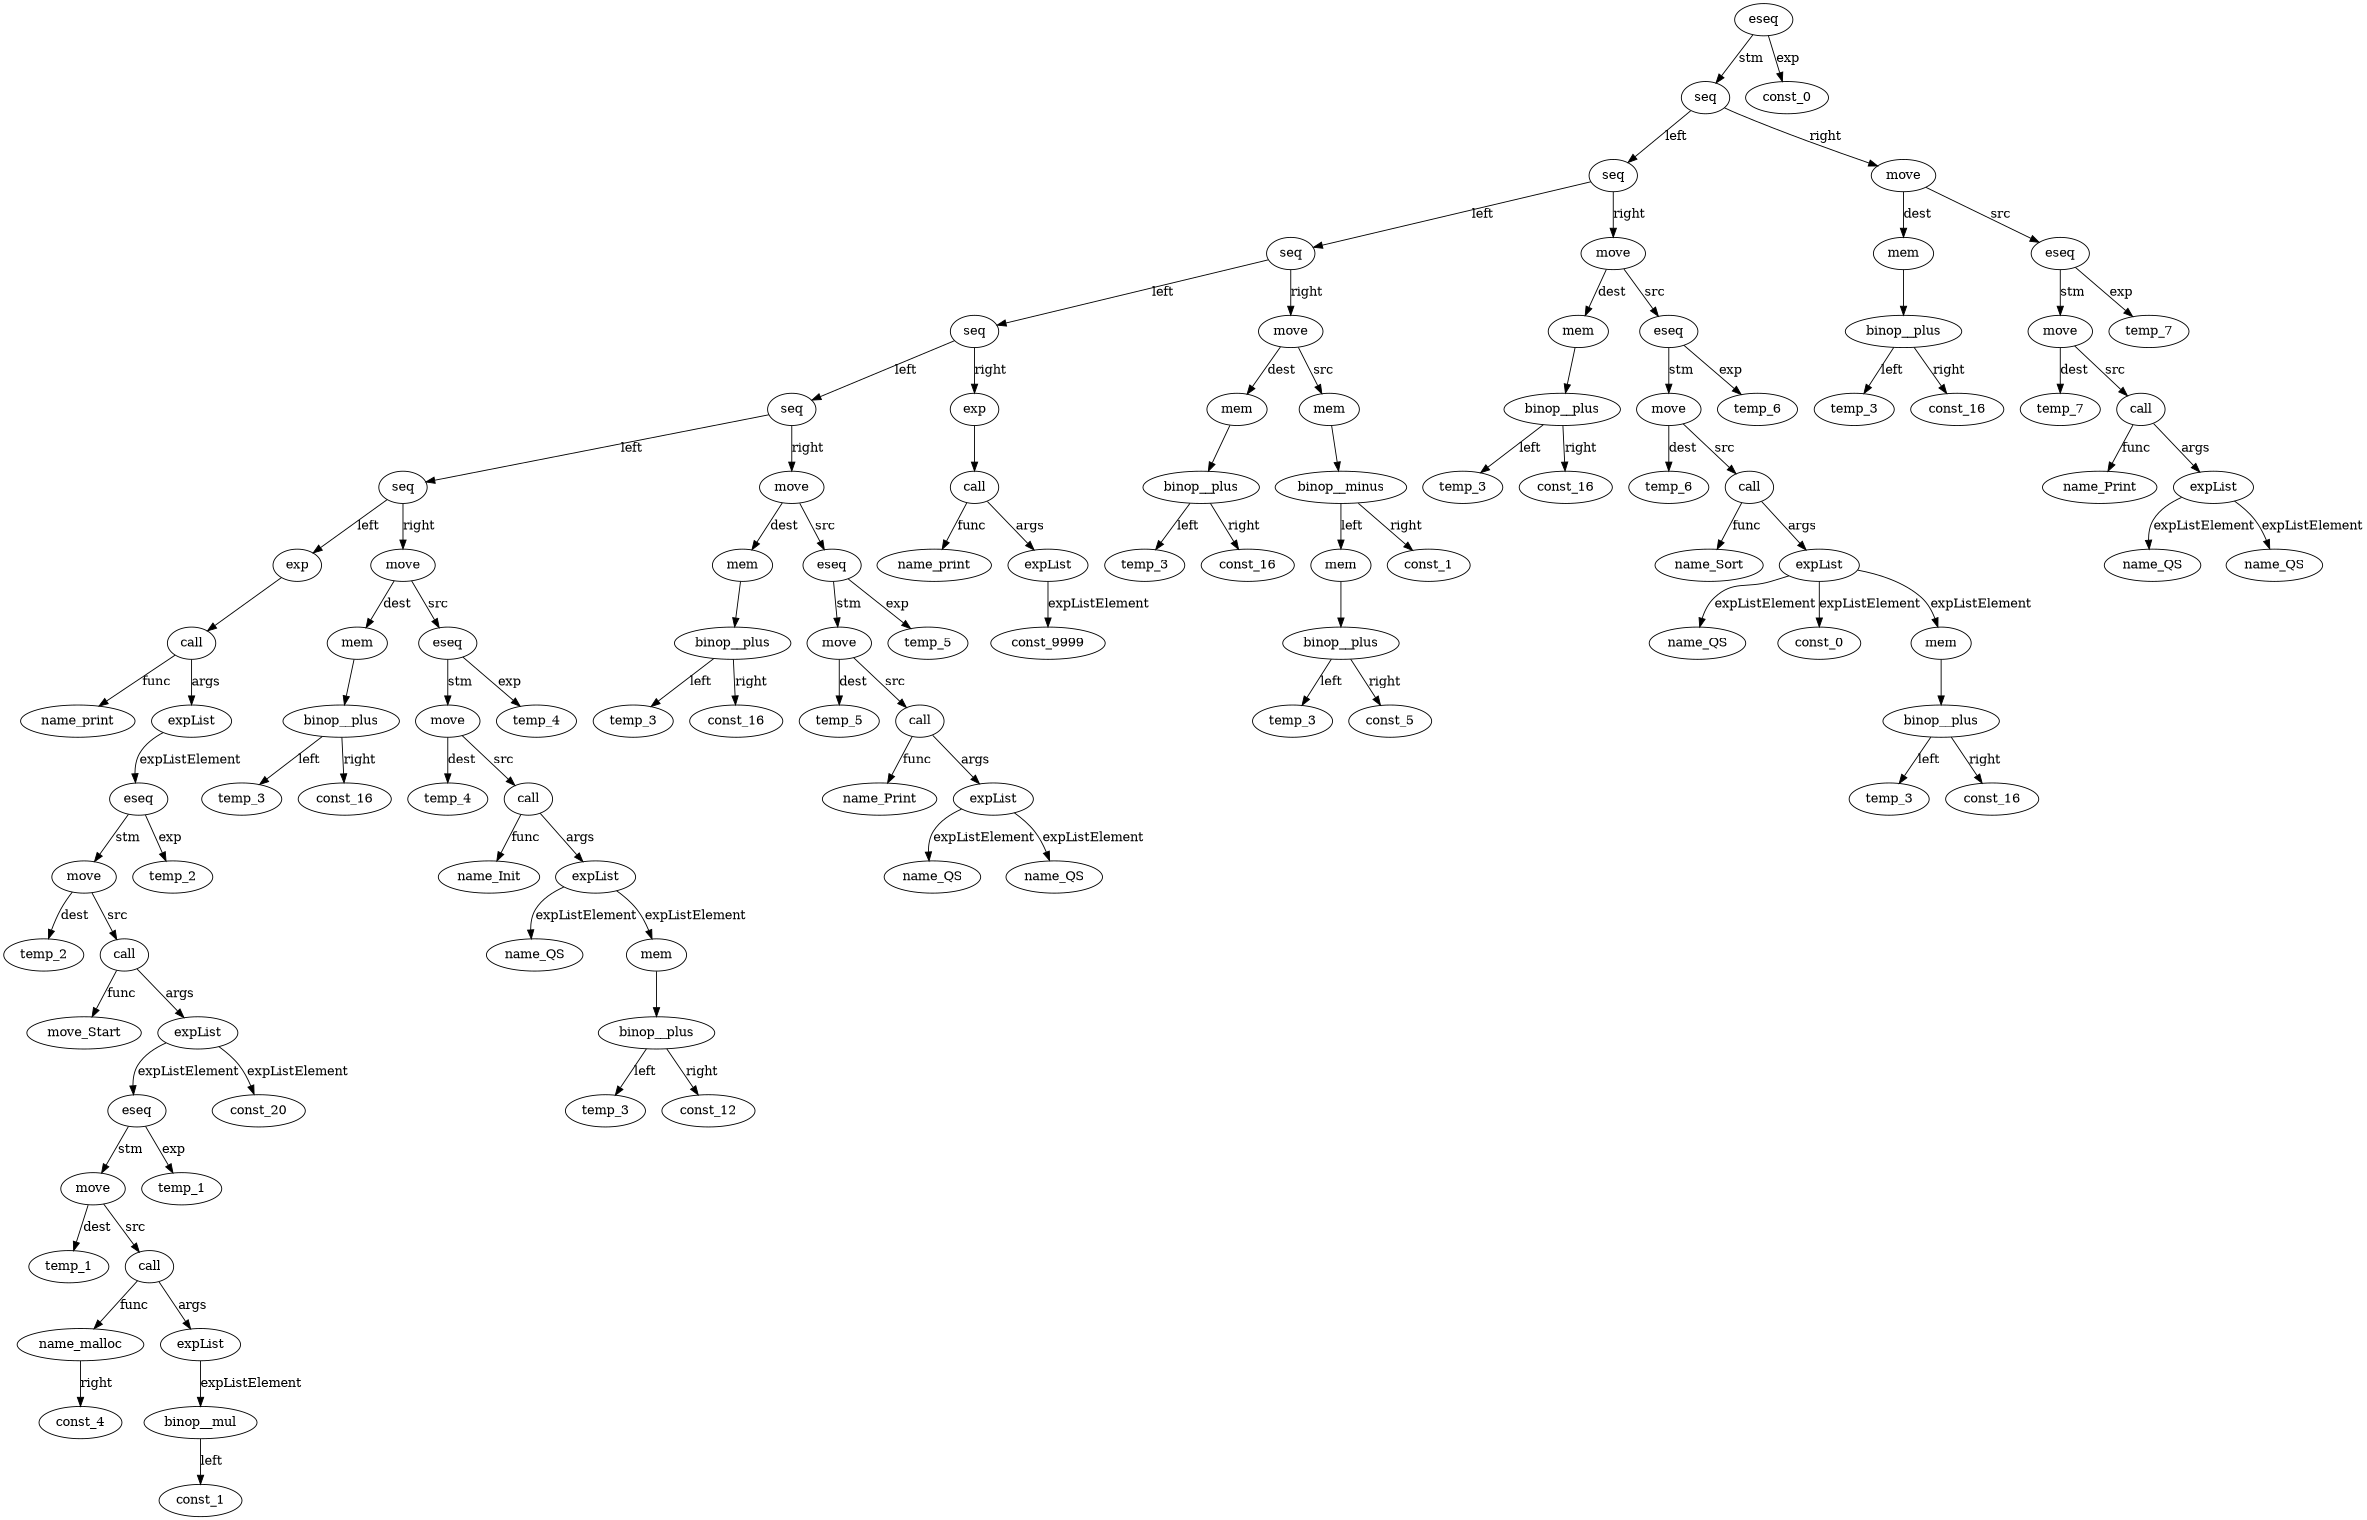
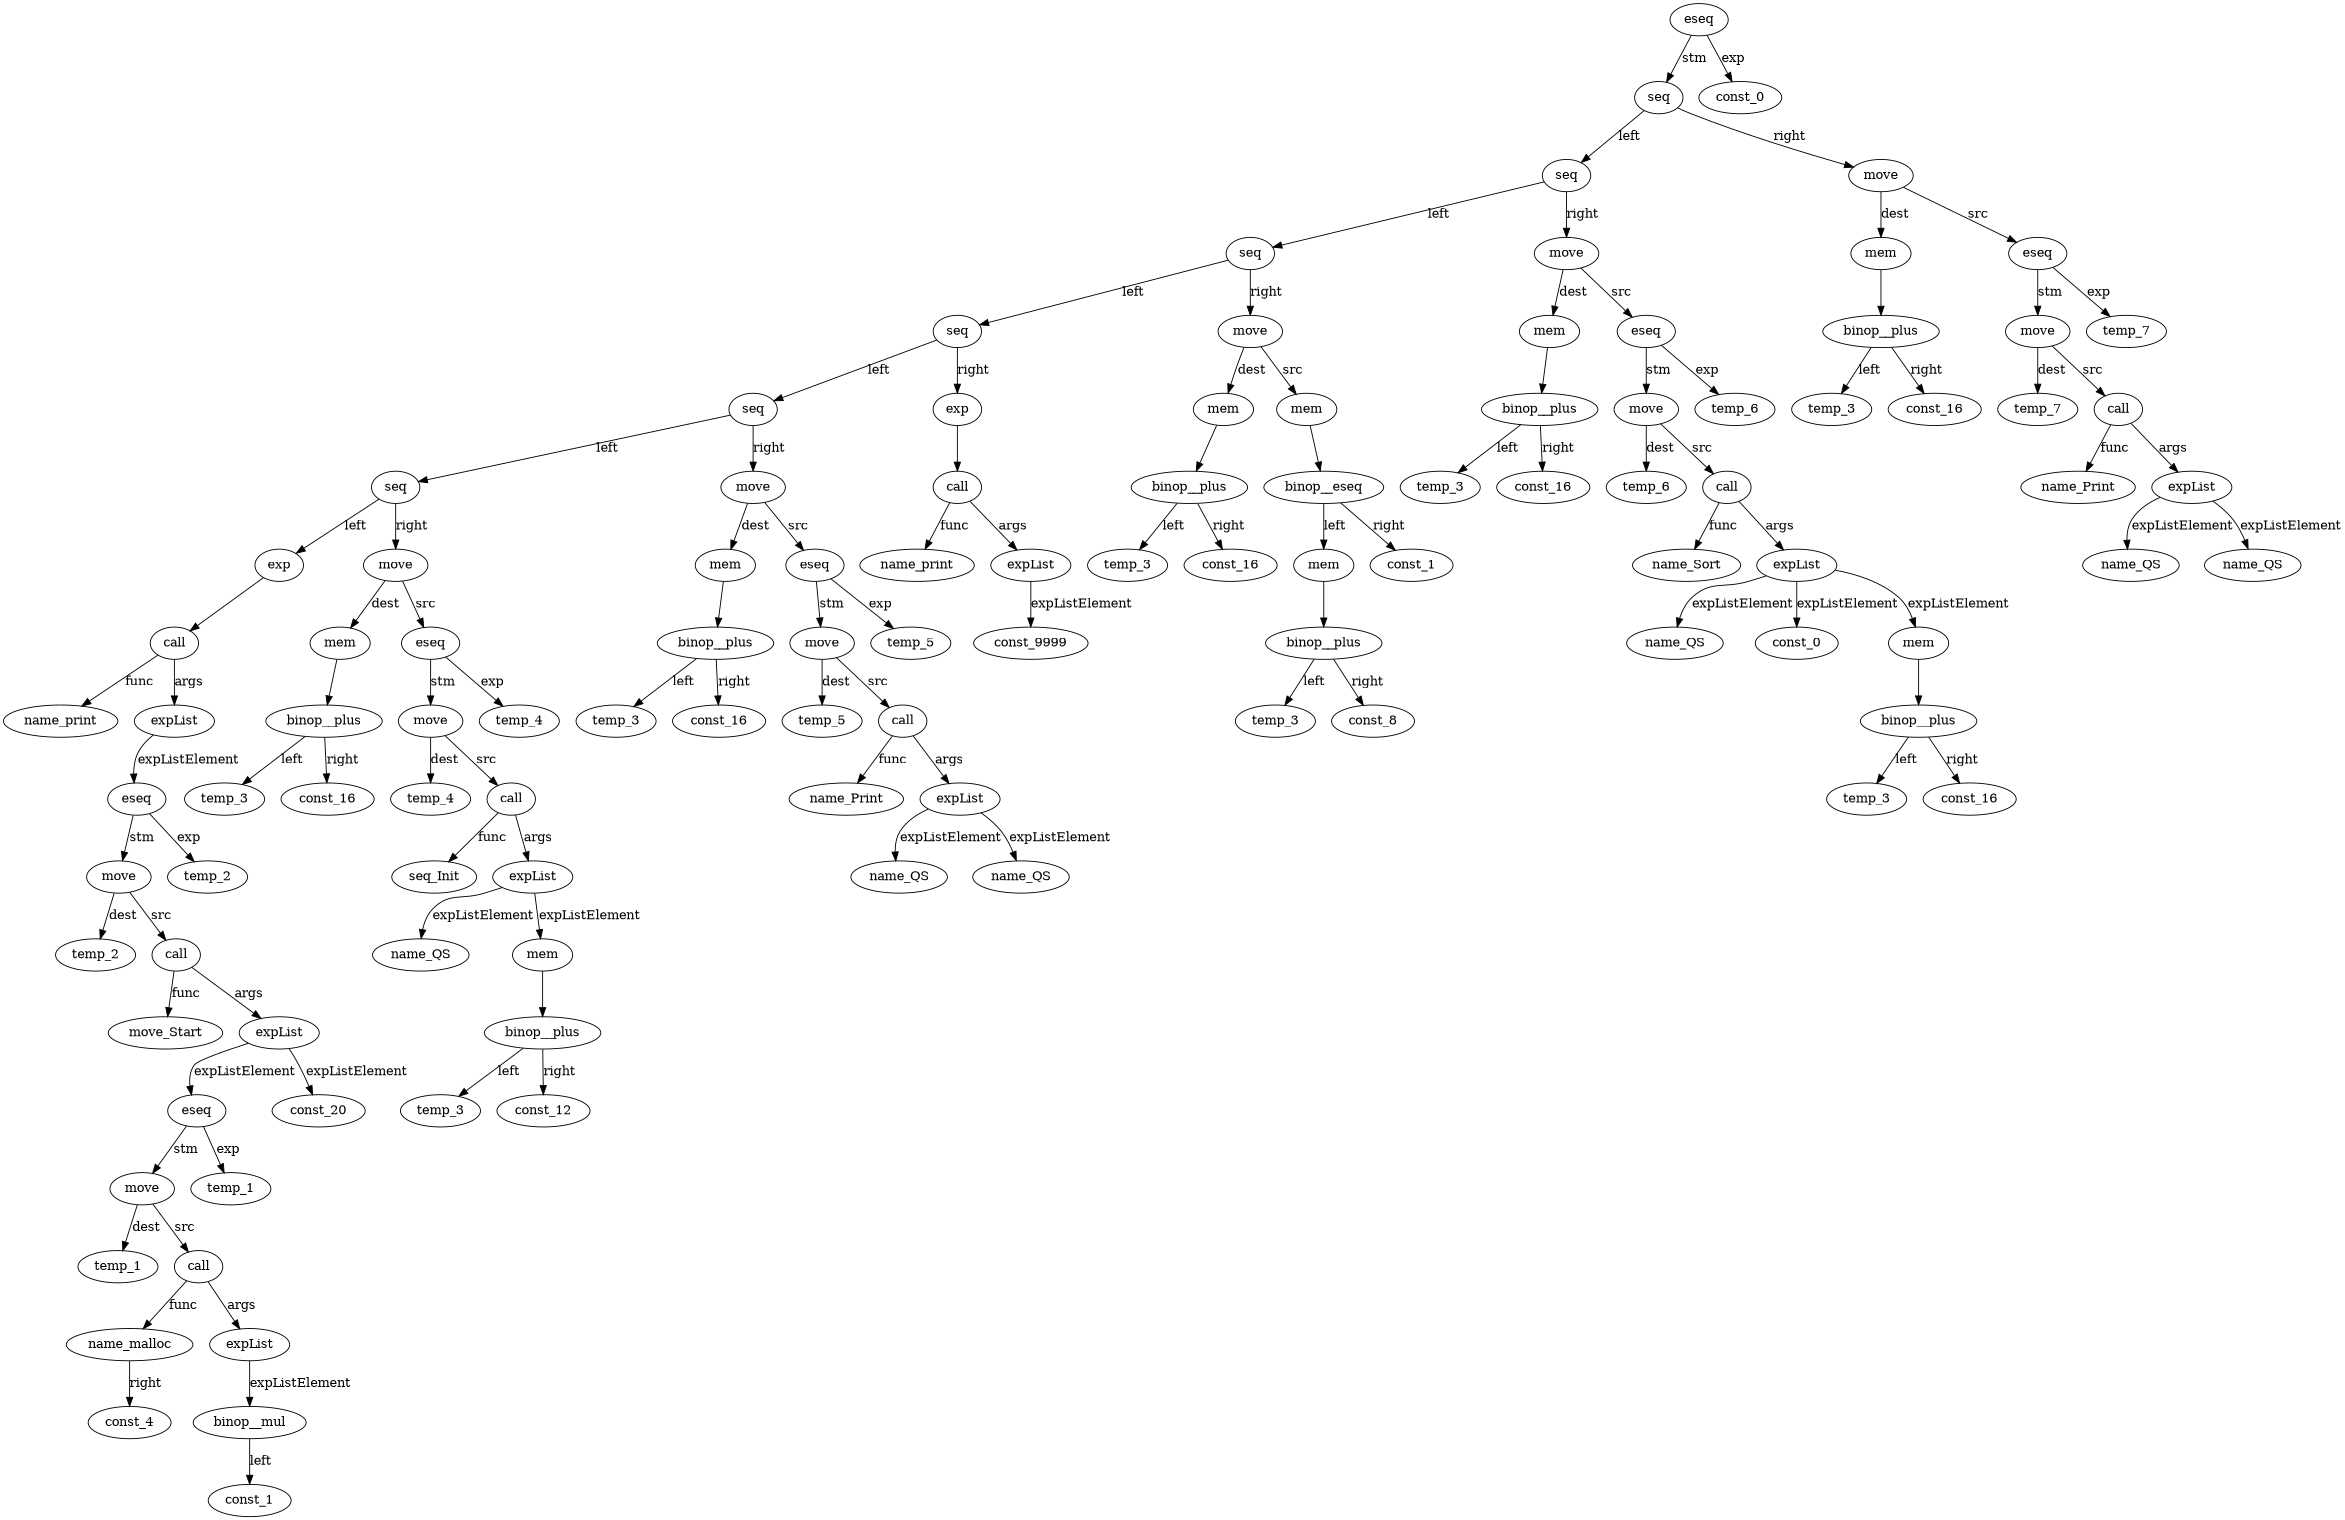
  digraph {
    n1 [label=name_print]
    n2 [label=temp_2]
    n3 [label=move_Start]
    n4 [label=temp_1]
    n5 [label=name_malloc]
    n6 [label=const_4]
    n7 [label=const_1]
    n8 [label=binop__mul]
    n9 [label=expList]
    n10 [label=call]
    n11 [label=move]
    n12 [label=temp_1]
    n13 [label=eseq]
    n14 [label=const_20]
    n15 [label=expList]
    n16 [label=call]
    n17 [label=move]
    n18 [label=temp_2]
    n19 [label=eseq]
    n20 [label=expList]
    n21 [label=call]
    n22 [label=exp]
    n23 [label=temp_3]
    n24 [label=const_16]
    n25 [label=binop__plus]
    n26 [label=mem]
    n27 [label=temp_4]
-   n28 [label=name_Init]
+   n28 [label=seq_Init]
    n29 [label=name_QS]
    n30 [label=temp_3]
    n31 [label=const_12]
    n32 [label=binop__plus]
    n33 [label=mem]
    n34 [label=expList]
    n35 [label=call]
    n36 [label=move]
    n37 [label=temp_4]
    n38 [label=eseq]
    n39 [label=move]
    n40 [label=seq]
    n41 [label=temp_3]
    n42 [label=const_16]
    n43 [label=binop__plus]
    n44 [label=mem]
    n45 [label=temp_5]
    n46 [label=name_Print]
    n47 [label=name_QS]
    n48 [label=name_QS]
    n49 [label=expList]
    n50 [label=call]
    n51 [label=move]
    n52 [label=temp_5]
    n53 [label=eseq]
    n54 [label=move]
    n55 [label=seq]
    n56 [label=name_print]
    n57 [label=const_9999]
    n58 [label=expList]
    n59 [label=call]
    n60 [label=exp]
    n61 [label=seq]
    n62 [label=temp_3]
    n63 [label=const_16]
    n64 [label=binop__plus]
    n65 [label=mem]
    n66 [label=temp_3]
-   n67 [label=const_5]
+   n67 [label=const_8]
    n68 [label=binop__plus]
    n69 [label=mem]
    n70 [label=const_1]
-   n71 [label=binop__minus]
+   n71 [label=binop__eseq]
    n72 [label=mem]
    n73 [label=move]
    n74 [label=seq]
    n75 [label=temp_3]
    n76 [label=const_16]
    n77 [label=binop__plus]
    n78 [label=mem]
    n79 [label=temp_6]
    n80 [label=name_Sort]
    n81 [label=name_QS]
    n82 [label=const_0]
    n83 [label=temp_3]
    n84 [label=const_16]
    n85 [label=binop__plus]
    n86 [label=mem]
    n87 [label=expList]
    n88 [label=call]
    n89 [label=move]
    n90 [label=temp_6]
    n91 [label=eseq]
    n92 [label=move]
    n93 [label=seq]
    n94 [label=temp_3]
    n95 [label=const_16]
    n96 [label=binop__plus]
    n97 [label=mem]
    n98 [label=temp_7]
    n99 [label=name_Print]
    n100 [label=name_QS]
    n101 [label=name_QS]
    n102 [label=expList]
    n103 [label=call]
    n104 [label=move]
    n105 [label=temp_7]
    n106 [label=eseq]
    n107 [label=move]
    n108 [label=seq]
    n109 [label=const_0]
    n110 [label=eseq]
    n5 -> n6 [label=right]
    n8 -> n7 [label=left]
    n9 -> n8 [label=expListElement]
    n10 -> n5 [label=func]
    n10 -> n9 [label=args]
    n11 -> n4 [label=dest]
    n11 -> n10 [label=src]
    n13 -> n11 [label=stm]
    n13 -> n12 [label=exp]
    n15 -> n13 [label=expListElement]
    n15 -> n14 [label=expListElement]
    n16 -> n3 [label=func]
    n16 -> n15 [label=args]
    n17 -> n2 [label=dest]
    n17 -> n16 [label=src]
    n19 -> n17 [label=stm]
    n19 -> n18 [label=exp]
    n20 -> n19 [label=expListElement]
    n21 -> n1 [label=func]
    n21 -> n20 [label=args]
    n22 -> n21
    n25 -> n23 [label=left]
    n25 -> n24 [label=right]
    n26 -> n25
    n32 -> n30 [label=left]
    n32 -> n31 [label=right]
    n33 -> n32
    n34 -> n29 [label=expListElement]
    n34 -> n33 [label=expListElement]
    n35 -> n28 [label=func]
    n35 -> n34 [label=args]
    n36 -> n27 [label=dest]
    n36 -> n35 [label=src]
    n38 -> n36 [label=stm]
    n38 -> n37 [label=exp]
    n39 -> n26 [label=dest]
    n39 -> n38 [label=src]
    n40 -> n22 [label=left]
    n40 -> n39 [label=right]
    n43 -> n41 [label=left]
    n43 -> n42 [label=right]
    n44 -> n43
    n49 -> n47 [label=expListElement]
    n49 -> n48 [label=expListElement]
    n50 -> n46 [label=func]
    n50 -> n49 [label=args]
    n51 -> n45 [label=dest]
    n51 -> n50 [label=src]
    n53 -> n51 [label=stm]
    n53 -> n52 [label=exp]
    n54 -> n44 [label=dest]
    n54 -> n53 [label=src]
    n55 -> n40 [label=left]
    n55 -> n54 [label=right]
    n58 -> n57 [label=expListElement]
    n59 -> n56 [label=func]
    n59 -> n58 [label=args]
    n60 -> n59
    n61 -> n55 [label=left]
    n61 -> n60 [label=right]
    n64 -> n62 [label=left]
    n64 -> n63 [label=right]
    n65 -> n64
    n68 -> n66 [label=left]
    n68 -> n67 [label=right]
    n69 -> n68
    n71 -> n69 [label=left]
    n71 -> n70 [label=right]
    n72 -> n71
    n73 -> n65 [label=dest]
    n73 -> n72 [label=src]
    n74 -> n61 [label=left]
    n74 -> n73 [label=right]
    n77 -> n75 [label=left]
    n77 -> n76 [label=right]
    n78 -> n77
    n85 -> n83 [label=left]
    n85 -> n84 [label=right]
    n86 -> n85
    n87 -> n81 [label=expListElement]
    n87 -> n82 [label=expListElement]
    n87 -> n86 [label=expListElement]
    n88 -> n80 [label=func]
    n88 -> n87 [label=args]
    n89 -> n79 [label=dest]
    n89 -> n88 [label=src]
    n91 -> n89 [label=stm]
    n91 -> n90 [label=exp]
    n92 -> n78 [label=dest]
    n92 -> n91 [label=src]
    n93 -> n74 [label=left]
    n93 -> n92 [label=right]
    n96 -> n94 [label=left]
    n96 -> n95 [label=right]
    n97 -> n96
    n102 -> n100 [label=expListElement]
    n102 -> n101 [label=expListElement]
    n103 -> n99 [label=func]
    n103 -> n102 [label=args]
    n104 -> n98 [label=dest]
    n104 -> n103 [label=src]
    n106 -> n104 [label=stm]
    n106 -> n105 [label=exp]
    n107 -> n97 [label=dest]
    n107 -> n106 [label=src]
    n108 -> n93 [label=left]
    n108 -> n107 [label=right]
    n110 -> n108 [label=stm]
    n110 -> n109 [label=exp]
  }
